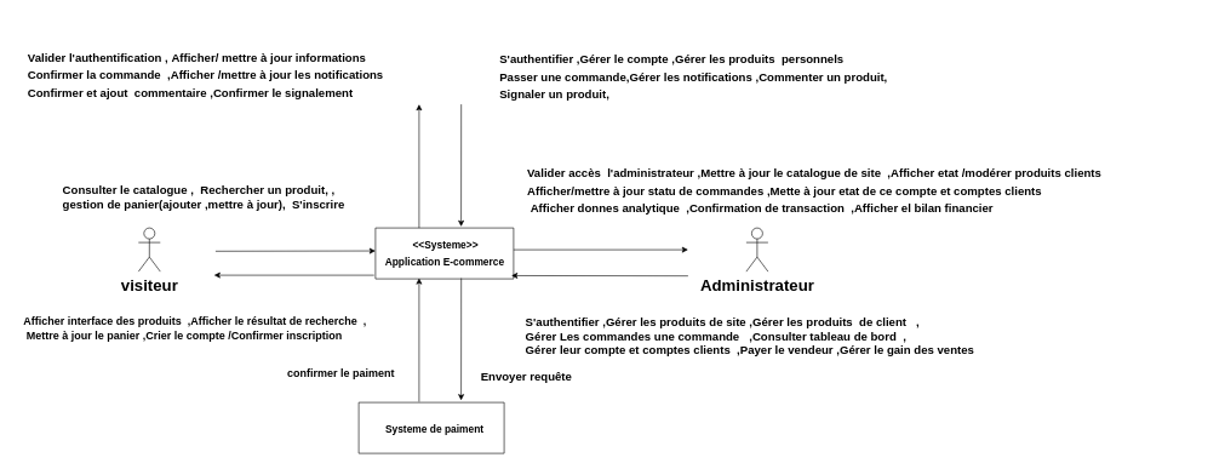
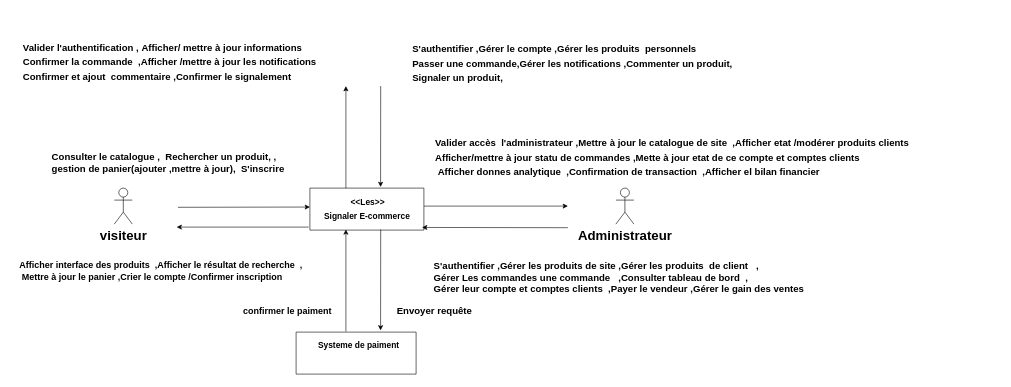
  <mxCell id="0" />
  <mxCell id="1" parent="0" />
  <mxCell id="2" value="&lt;div style=&quot;line-height: 150%;&quot;&gt;&lt;b&gt;&lt;font style=&quot;font-size: 16px;&quot;&gt;Consulter le catalogue ,&amp;nbsp;&lt;span style=&quot;background-color: transparent; color: light-dark(rgb(0, 0, 0), rgb(255, 255, 255));&quot;&gt;&amp;nbsp;&lt;/span&gt;&lt;span style=&quot;background-color: transparent; color: light-dark(rgb(0, 0, 0), rgb(255, 255, 255));&quot;&gt;Rechercher un produit, ,&lt;/span&gt;&lt;/font&gt;&lt;/b&gt;&lt;div&gt;&lt;div&gt;&lt;b&gt;&lt;font style=&quot;font-size: 16px;&quot;&gt;&lt;span style=&quot;background-color: transparent; color: light-dark(rgb(0, 0, 0), rgb(255, 255, 255));&quot;&gt;gestion de panier(ajouter ,mettre à jour),&amp;nbsp;&amp;nbsp;&lt;/span&gt;&lt;span style=&quot;background-color: transparent; color: light-dark(rgb(0, 0, 0), rgb(255, 255, 255));&quot;&gt;S'inscrire&lt;/span&gt;&lt;/font&gt;&lt;/b&gt;&lt;/div&gt;&lt;/div&gt;&lt;/div&gt;" style="text;html=1;align=left;verticalAlign=middle;resizable=0;points=[];autosize=1;strokeColor=none;fillColor=none;rotation=0;" vertex="1" parent="1"><mxGeometry x="84" y="246" width="410" height="50" as="geometry" /></mxCell>
  <mxCell id="3" value="&lt;div style=&quot;line-height: 150%;&quot;&gt;&lt;font&gt;&lt;b style=&quot;&quot;&gt;&lt;font style=&quot;&quot;&gt;S'authentifier ,&lt;span style=&quot;background-color: transparent; color: light-dark(rgb(0, 0, 0), rgb(255, 255, 255));&quot;&gt;Gérer le compte ,&lt;/span&gt;&lt;span style=&quot;background-color: transparent; color: light-dark(rgb(0, 0, 0), rgb(255, 255, 255));&quot;&gt;Gérer les produits&amp;nbsp; personnels&amp;nbsp;&lt;/span&gt;&lt;/font&gt;&lt;/b&gt;&lt;/font&gt;&lt;div&gt;&lt;div&gt;&lt;b&gt;&lt;font&gt;Passer une commande&lt;span style=&quot;background-color: transparent; color: light-dark(rgb(0, 0, 0), rgb(255, 255, 255));&quot;&gt;,&lt;/span&gt;&lt;span style=&quot;background-color: transparent; color: light-dark(rgb(0, 0, 0), rgb(255, 255, 255));&quot;&gt;Gérer les notifications ,&lt;/span&gt;&lt;/font&gt;&lt;/b&gt;&lt;b style=&quot;background-color: transparent; color: light-dark(rgb(0, 0, 0), rgb(255, 255, 255)); text-wrap-mode: nowrap;&quot;&gt;&lt;font&gt;Commenter un produit,&lt;/font&gt;&lt;/b&gt;&lt;/div&gt;&lt;div&gt;&lt;b style=&quot;text-wrap-mode: nowrap;&quot;&gt;&lt;font&gt;Signaler un produit,&lt;/font&gt;&lt;/b&gt;&lt;/div&gt;&lt;div&gt;&lt;div&gt;&lt;/div&gt;&lt;/div&gt;&lt;/div&gt;&lt;/div&gt;" style="text;strokeColor=none;align=left;fillColor=none;html=1;verticalAlign=middle;whiteSpace=wrap;rounded=0;fontSize=16;" vertex="1" parent="1"><mxGeometry x="685" y="20" width="593" height="170" as="geometry" /></mxCell>
  <mxCell id="4" value="&lt;div style=&quot;line-height: 150%;&quot;&gt;&lt;br&gt;&lt;/div&gt;" style="text;html=1;align=left;verticalAlign=middle;resizable=0;points=[];autosize=1;strokeColor=none;fillColor=none;rotation=0;" vertex="1" parent="1"><mxGeometry x="20" y="432" width="20" height="30" as="geometry" /></mxCell>
  <mxCell id="5" value="&lt;div style=&quot;line-height: 150%;&quot;&gt;&lt;div&gt;&lt;font style=&quot;line-height: 150%;&quot;&gt;&lt;b style=&quot;&quot;&gt;Valider l'authentification ,&amp;nbsp;&lt;span style=&quot;background-color: transparent; color: light-dark(rgb(0, 0, 0), rgb(255, 255, 255));&quot;&gt;Afficher/ mettre à jour informations &lt;/span&gt;&lt;span style=&quot;background-color: transparent; color: light-dark(rgb(0, 0, 0), rgb(255, 255, 255));&quot;&gt;&amp;nbsp;&lt;/span&gt;&lt;/b&gt;&lt;/font&gt;&lt;/div&gt;&lt;div&gt;&lt;font style=&quot;background-color: transparent; color: light-dark(rgb(0, 0, 0), rgb(255, 255, 255)); line-height: 150%;&quot;&gt;&lt;b style=&quot;&quot;&gt;Confirmer la commande&amp;nbsp; ,&lt;span style=&quot;background-color: transparent; color: light-dark(rgb(0, 0, 0), rgb(255, 255, 255));&quot;&gt;Afficher /mettre à jour les notifications&amp;nbsp;&lt;/span&gt;&lt;/b&gt;&lt;/font&gt;&lt;/div&gt;&lt;div&gt;&lt;font&gt;&lt;font style=&quot;background-color: transparent; color: light-dark(rgb(0, 0, 0), rgb(255, 255, 255)); line-height: 150%;&quot;&gt;&lt;b style=&quot;text-wrap-mode: nowrap;&quot;&gt;&lt;span style=&quot;background-color: transparent; color: light-dark(rgb(0, 0, 0), rgb(255, 255, 255));&quot;&gt;Confirmer et ajout&amp;nbsp; commentaire &lt;/span&gt;&lt;/b&gt;&lt;/font&gt;&lt;b style=&quot;background-color: transparent; color: light-dark(rgb(0, 0, 0), rgb(255, 255, 255)); text-wrap-mode: nowrap;&quot;&gt;&lt;span style=&quot;background-color: transparent; color: light-dark(rgb(0, 0, 0), rgb(255, 255, 255));&quot;&gt;,&lt;/span&gt;&lt;span style=&quot;background-color: transparent; color: light-dark(rgb(0, 0, 0), rgb(255, 255, 255));&quot;&gt;Confirmer le signalement&amp;nbsp;&amp;nbsp;&lt;/span&gt;&lt;/b&gt;&lt;/font&gt;&lt;/div&gt;&lt;div&gt;&lt;div&gt;&lt;/div&gt;&lt;/div&gt;&lt;/div&gt;" style="text;strokeColor=none;align=left;fillColor=none;html=1;verticalAlign=middle;whiteSpace=wrap;rounded=0;fontSize=16;" vertex="1" parent="1"><mxGeometry x="36" y="73" width="506" height="60" as="geometry" /></mxCell>
  <mxCell id="6" value="&lt;div style=&quot;text-align: left;&quot;&gt;&lt;font&gt;&lt;b style=&quot;&quot;&gt;&lt;span style=&quot;background-color: transparent; color: light-dark(rgb(0, 0, 0), rgb(255, 255, 255));&quot;&gt;S'authentifier ,&lt;/span&gt;&lt;span style=&quot;background-color: transparent; color: light-dark(rgb(0, 0, 0), rgb(255, 255, 255));&quot;&gt;Gérer les produits de site ,&lt;/span&gt;&lt;span style=&quot;background-color: transparent; color: light-dark(rgb(0, 0, 0), rgb(255, 255, 255));&quot;&gt;Gérer les produits&amp;nbsp; de client&amp;nbsp; &amp;nbsp;,&amp;nbsp;&lt;/span&gt;&lt;/b&gt;&lt;/font&gt;&lt;/div&gt;&lt;div style=&quot;text-align: left;&quot;&gt;&lt;b style=&quot;background-color: transparent; color: light-dark(rgb(0, 0, 0), rgb(255, 255, 255));&quot;&gt;&lt;font&gt;&lt;span style=&quot;background-color: transparent; color: light-dark(rgb(0, 0, 0), rgb(255, 255, 255));&quot;&gt;Gérer Les commandes une commande&amp;nbsp; &amp;nbsp;,&lt;/span&gt;&lt;span style=&quot;background-color: transparent; color: light-dark(rgb(0, 0, 0), rgb(255, 255, 255));&quot;&gt;Consulter tableau de bord&amp;nbsp; ,&lt;/span&gt;&lt;/font&gt;&lt;/b&gt;&lt;/div&gt;&lt;div style=&quot;text-align: left;&quot;&gt;&lt;b style=&quot;background-color: transparent; color: light-dark(rgb(0, 0, 0), rgb(255, 255, 255));&quot;&gt;&lt;font&gt;&lt;span style=&quot;background-color: transparent; color: light-dark(rgb(0, 0, 0), rgb(255, 255, 255));&quot;&gt;Gérer leur compte et comptes clients&amp;nbsp; ,&lt;/span&gt;&lt;span style=&quot;background-color: transparent; color: light-dark(rgb(0, 0, 0), rgb(255, 255, 255));&quot;&gt;Payer le vendeur ,&lt;/span&gt;&lt;span style=&quot;background-color: transparent; color: light-dark(rgb(0, 0, 0), rgb(255, 255, 255));&quot;&gt;Gérer le gain des ventes&amp;nbsp;&lt;/span&gt;&lt;/font&gt;&lt;/b&gt;&lt;/div&gt;&lt;div&gt;&lt;div style=&quot;text-align: left;&quot;&gt;&lt;span style=&quot;background-color: transparent; color: light-dark(rgb(0, 0, 0), rgb(255, 255, 255));&quot;&gt;&lt;b&gt;&lt;font&gt;&amp;nbsp;&lt;/font&gt;&lt;/b&gt;&lt;/span&gt;&lt;/div&gt;&lt;div&gt;&lt;br&gt;&lt;/div&gt;&lt;/div&gt;" style="text;strokeColor=none;align=center;fillColor=none;html=1;verticalAlign=middle;whiteSpace=wrap;rounded=0;fontSize=16;strokeWidth=0;" vertex="1" parent="1"><mxGeometry x="716" y="446" width="635" height="70" as="geometry" /></mxCell>
  <mxCell id="7" value="&lt;div style=&quot;line-height: 150%;&quot;&gt;&lt;div&gt;&lt;font style=&quot;line-height: 150%;&quot;&gt;&lt;b style=&quot;&quot;&gt;Valider accès&amp;nbsp; l'administrateur ,&lt;span style=&quot;background-color: transparent; color: light-dark(rgb(0, 0, 0), rgb(255, 255, 255));&quot;&gt;Mettre à jour le catalogue de site&amp;nbsp; ,&lt;/span&gt;&lt;span style=&quot;background-color: transparent; color: light-dark(rgb(0, 0, 0), rgb(255, 255, 255));&quot;&gt;Afficher etat /modérer produits&amp;nbsp;&lt;/span&gt;&lt;span style=&quot;background-color: transparent; color: light-dark(rgb(0, 0, 0), rgb(255, 255, 255));&quot;&gt;clients&amp;nbsp;&lt;/span&gt;&lt;/b&gt;&lt;/font&gt;&lt;/div&gt;&lt;div&gt;&lt;font style=&quot;line-height: 150%;&quot;&gt;&lt;b&gt;&lt;span style=&quot;background-color: transparent; color: light-dark(rgb(0, 0, 0), rgb(255, 255, 255));&quot;&gt;Afficher/mettre à jour statu de commandes ,&lt;/span&gt;&lt;span style=&quot;background-color: transparent; color: light-dark(rgb(0, 0, 0), rgb(255, 255, 255));&quot;&gt;Mette à jour etat de ce compte et comptes clients&lt;/span&gt;&lt;/b&gt;&lt;/font&gt;&lt;/div&gt;&lt;div&gt;&lt;b&gt;&lt;font&gt;&lt;span style=&quot;background-color: transparent; color: light-dark(rgb(0, 0, 0), rgb(255, 255, 255));&quot;&gt;&lt;font style=&quot;line-height: 150%;&quot;&gt;&amp;nbsp;&lt;/font&gt;&lt;/span&gt;&lt;span style=&quot;background-color: transparent; color: light-dark(rgb(0, 0, 0), rgb(255, 255, 255)); line-height: 150%;&quot;&gt;Afficher donnes analytique&amp;nbsp; ,&lt;/span&gt;&lt;span style=&quot;background-color: transparent; color: light-dark(rgb(0, 0, 0), rgb(255, 255, 255)); line-height: 150%;&quot;&gt;Confirmation de transaction&amp;nbsp; ,&lt;/span&gt;&lt;span style=&quot;background-color: transparent; color: light-dark(rgb(0, 0, 0), rgb(255, 255, 255)); line-height: 150%;&quot;&gt;Afficher el bilan financier&amp;nbsp;&lt;/span&gt;&lt;/font&gt;&lt;/b&gt;&lt;/div&gt;&lt;div&gt;&lt;font style=&quot;line-height: 150%;&quot;&gt;&lt;b style=&quot;&quot;&gt;&amp;nbsp;&lt;/b&gt;&lt;/font&gt;&lt;/div&gt;&lt;/div&gt;" style="text;strokeColor=none;align=left;fillColor=none;html=1;verticalAlign=middle;whiteSpace=wrap;rounded=0;fontSize=16;" vertex="1" parent="1"><mxGeometry x="723" y="230" width="940" height="88" as="geometry" /></mxCell>
  <mxCell id="8" value="&lt;font&gt;&lt;b style=&quot;&quot;&gt;Envoyer requête&amp;nbsp;&lt;/b&gt;&lt;/font&gt;" style="text;strokeColor=none;align=center;fillColor=none;html=1;verticalAlign=middle;whiteSpace=wrap;rounded=0;fontSize=16;" vertex="1" parent="1"><mxGeometry x="621" y="502" width="210" height="30" as="geometry" /></mxCell>
  <mxCell id="9" value="" style="swimlane;startSize=0;" vertex="1" parent="1"><mxGeometry x="516" y="313" width="190" height="70" as="geometry" /></mxCell>
- <mxCell id="10" value="&lt;b&gt;&lt;font style=&quot;font-size: 14px;&quot;&gt;Application E-commerce&lt;/font&gt;&lt;/b&gt;" style="text;html=1;align=center;verticalAlign=middle;resizable=0;points=[];autosize=1;strokeColor=none;fillColor=none;" vertex="1" parent="9"><mxGeometry y="32" width="190" height="30" as="geometry" /></mxCell>
- <mxCell id="11" value="&lt;b&gt;&lt;font style=&quot;font-size: 14px;&quot;&gt;&amp;lt;&amp;lt;Systeme&amp;gt;&amp;gt;&lt;/font&gt;&lt;/b&gt;" style="text;html=1;align=center;verticalAlign=middle;resizable=0;points=[];autosize=1;strokeColor=none;fillColor=none;" vertex="1" parent="9"><mxGeometry x="41" y="8" width="110" height="30" as="geometry" /></mxCell>
+ <mxCell id="10" value="&lt;b&gt;&lt;font style=&quot;font-size: 14px;&quot;&gt;Signaler E-commerce&lt;/font&gt;&lt;/b&gt;" style="text;html=1;align=center;verticalAlign=middle;resizable=0;points=[];autosize=1;strokeColor=none;fillColor=none;" vertex="1" parent="9"><mxGeometry y="32" width="190" height="30" as="geometry" /></mxCell>
+ <mxCell id="11" value="&lt;b&gt;&lt;font style=&quot;font-size: 14px;&quot;&gt;&amp;lt;&amp;lt;Les&amp;gt;&amp;gt;&lt;/font&gt;&lt;/b&gt;" style="text;html=1;align=center;verticalAlign=middle;resizable=0;points=[];autosize=1;strokeColor=none;fillColor=none;" vertex="1" parent="9"><mxGeometry x="41" y="8" width="110" height="30" as="geometry" /></mxCell>
  <mxCell id="12" value="" style="endArrow=classic;html=1;rounded=0;" edge="1" parent="9"><mxGeometry width="50" height="50" relative="1" as="geometry"><mxPoint x="-220" y="32" as="sourcePoint" /><mxPoint y="31.58" as="targetPoint" /></mxGeometry></mxCell>
  <mxCell id="13" value="" style="swimlane;startSize=0;" vertex="1" parent="1"><mxGeometry x="493" y="553" width="200" height="70" as="geometry" /></mxCell>
  <mxCell id="14" value="" style="endArrow=classic;html=1;rounded=0;" edge="1" parent="1"><mxGeometry width="50" height="50" relative="1" as="geometry"><mxPoint x="576" y="313" as="sourcePoint" /><mxPoint x="576" y="143" as="targetPoint" /></mxGeometry></mxCell>
  <mxCell id="15" value="" style="endArrow=classic;html=1;rounded=0;" edge="1" parent="1"><mxGeometry width="50" height="50" relative="1" as="geometry"><mxPoint x="514" y="378" as="sourcePoint" /><mxPoint x="294" y="378" as="targetPoint" /></mxGeometry></mxCell>
  <mxCell id="16" value="" style="endArrow=classic;html=1;rounded=0;" edge="1" parent="1"><mxGeometry width="50" height="50" relative="1" as="geometry"><mxPoint x="706" y="343" as="sourcePoint" /><mxPoint x="946" y="343" as="targetPoint" /></mxGeometry></mxCell>
  <mxCell id="17" value="" style="endArrow=classic;html=1;rounded=0;entryX=0.984;entryY=1.12;entryDx=0;entryDy=0;entryPerimeter=0;" edge="1" parent="1" target="10"><mxGeometry width="50" height="50" relative="1" as="geometry"><mxPoint x="946" y="379" as="sourcePoint" /><mxPoint x="690" y="385.5" as="targetPoint" /></mxGeometry></mxCell>
  <mxCell id="18" value="&lt;b&gt;&lt;font style=&quot;font-size: 22px;&quot;&gt;Administrateur&lt;/font&gt;&lt;/b&gt;" style="shape=umlActor;verticalLabelPosition=bottom;verticalAlign=top;html=1;outlineConnect=0;" vertex="1" parent="1"><mxGeometry x="1026" y="313" width="30" height="60" as="geometry" /></mxCell>
  <mxCell id="19" value="" style="endArrow=classic;html=1;rounded=0;entryX=0.789;entryY=-0.021;entryDx=0;entryDy=0;entryPerimeter=0;" edge="1" parent="1"><mxGeometry width="50" height="50" relative="1" as="geometry"><mxPoint x="634" y="143" as="sourcePoint" /><mxPoint x="633.8" y="311.11" as="targetPoint" /></mxGeometry></mxCell>
- <mxCell id="20" value="&lt;b&gt;&lt;font style=&quot;font-size: 14px;&quot;&gt;Systeme de paiment&lt;/font&gt;&lt;/b&gt;" style="text;html=1;align=center;verticalAlign=middle;resizable=0;points=[];autosize=1;strokeColor=none;fillColor=none;" vertex="1" parent="1"><mxGeometry x="517" y="575" width="160" height="30" as="geometry" /></mxCell>
+ <mxCell id="20" value="&lt;b&gt;&lt;font style=&quot;font-size: 14px;&quot;&gt;Systeme de paiment&lt;/font&gt;&lt;/b&gt;" style="text;html=1;align=center;verticalAlign=middle;resizable=0;points=[];autosize=1;strokeColor=none;fillColor=none;" vertex="1" parent="1"><mxGeometry x="517" y="560" width="160" height="30" as="geometry" /></mxCell>
  <mxCell id="21" value="&lt;b&gt;&lt;font style=&quot;font-size: 22px;&quot;&gt;visiteur&lt;/font&gt;&lt;/b&gt;" style="shape=umlActor;verticalLabelPosition=bottom;verticalAlign=top;html=1;outlineConnect=0;" vertex="1" parent="1"><mxGeometry x="190" y="313" width="30" height="60" as="geometry" /></mxCell>
- <mxCell id="22" value="&lt;font style=&quot;font-size: 15px;&quot;&gt;&lt;b style=&quot;&quot;&gt;confirmer le paiment&amp;nbsp;&lt;/b&gt;&lt;/font&gt;" style="text;strokeColor=none;align=center;fillColor=none;html=1;verticalAlign=middle;whiteSpace=wrap;rounded=0;fontSize=16;" vertex="1" parent="1"><mxGeometry x="366" y="497" width="210" height="30" as="geometry" /></mxCell>
+ <mxCell id="22" value="&lt;font style=&quot;font-size: 15px;&quot;&gt;&lt;b style=&quot;&quot;&gt;confirmer le paiment&amp;nbsp;&lt;/b&gt;&lt;/font&gt;" style="text;strokeColor=none;align=center;fillColor=none;html=1;verticalAlign=middle;whiteSpace=wrap;rounded=0;fontSize=16;" vertex="1" parent="1"><mxGeometry x="376" y="502" width="210" height="30" as="geometry" /></mxCell>
  <mxCell id="23" value="" style="endArrow=classic;html=1;rounded=0;entryX=0.789;entryY=-0.021;entryDx=0;entryDy=0;entryPerimeter=0;" edge="1" parent="1"><mxGeometry width="50" height="50" relative="1" as="geometry"><mxPoint x="634" y="382" as="sourcePoint" /><mxPoint x="633.8" y="550.11" as="targetPoint" /></mxGeometry></mxCell>
  <mxCell id="24" value="" style="endArrow=classic;html=1;rounded=0;" edge="1" parent="1"><mxGeometry width="50" height="50" relative="1" as="geometry"><mxPoint x="576" y="552" as="sourcePoint" /><mxPoint x="576" y="382" as="targetPoint" /></mxGeometry></mxCell>
  <mxCell id="25" value="&lt;div style=&quot;line-height: 150%;&quot;&gt;&lt;div&gt;&lt;b&gt;&lt;font style=&quot;font-size: 15px;&quot;&gt;&lt;span style=&quot;background-color: transparent; color: light-dark(rgb(0, 0, 0), rgb(255, 255, 255));&quot;&gt;Afficher interface des produits&amp;nbsp; ,&lt;/span&gt;&lt;span style=&quot;background-color: transparent; color: light-dark(rgb(0, 0, 0), rgb(255, 255, 255));&quot;&gt;Afficher le résultat de recherche&amp;nbsp; ,&lt;/span&gt;&lt;/font&gt;&lt;/b&gt;&lt;/div&gt;&lt;div&gt;&lt;font style=&quot;font-size: 15px;&quot;&gt;&lt;b style=&quot;&quot;&gt;&amp;nbsp;&lt;/b&gt;&lt;b style=&quot;background-color: transparent; color: light-dark(rgb(0, 0, 0), rgb(255, 255, 255));&quot;&gt;&lt;span style=&quot;background-color: transparent; color: light-dark(rgb(0, 0, 0), rgb(255, 255, 255));&quot;&gt;Mettre à jour le panier ,&lt;/span&gt;&lt;span style=&quot;background-color: transparent; color: light-dark(rgb(0, 0, 0), rgb(255, 255, 255));&quot;&gt;Crier le compte /Confirmer inscription&amp;nbsp;&lt;/span&gt;&lt;/b&gt;&lt;/font&gt;&lt;/div&gt;&lt;/div&gt;" style="text;html=1;align=left;verticalAlign=middle;resizable=0;points=[];autosize=1;strokeColor=none;fillColor=none;rotation=0;" vertex="1" parent="1"><mxGeometry x="30" y="426" width="500" height="50" as="geometry" /></mxCell>
